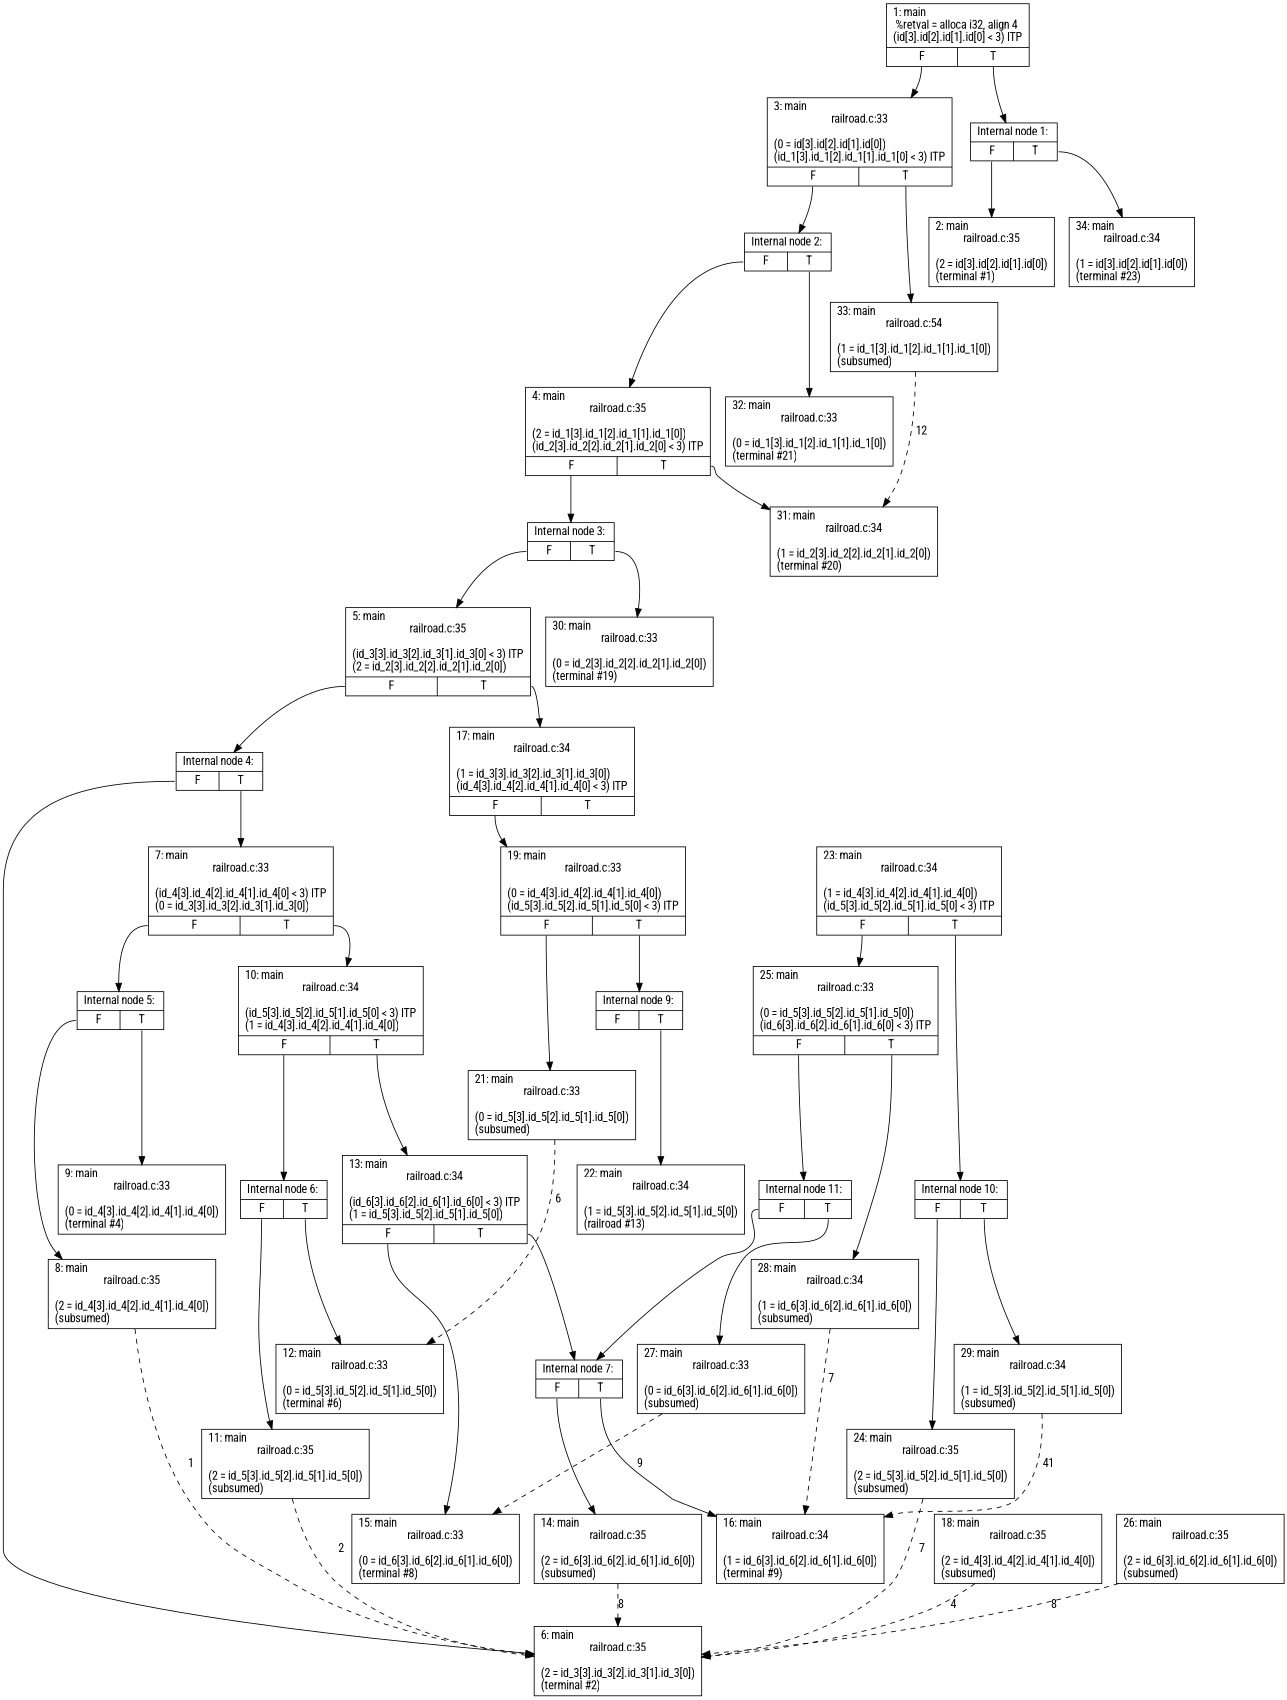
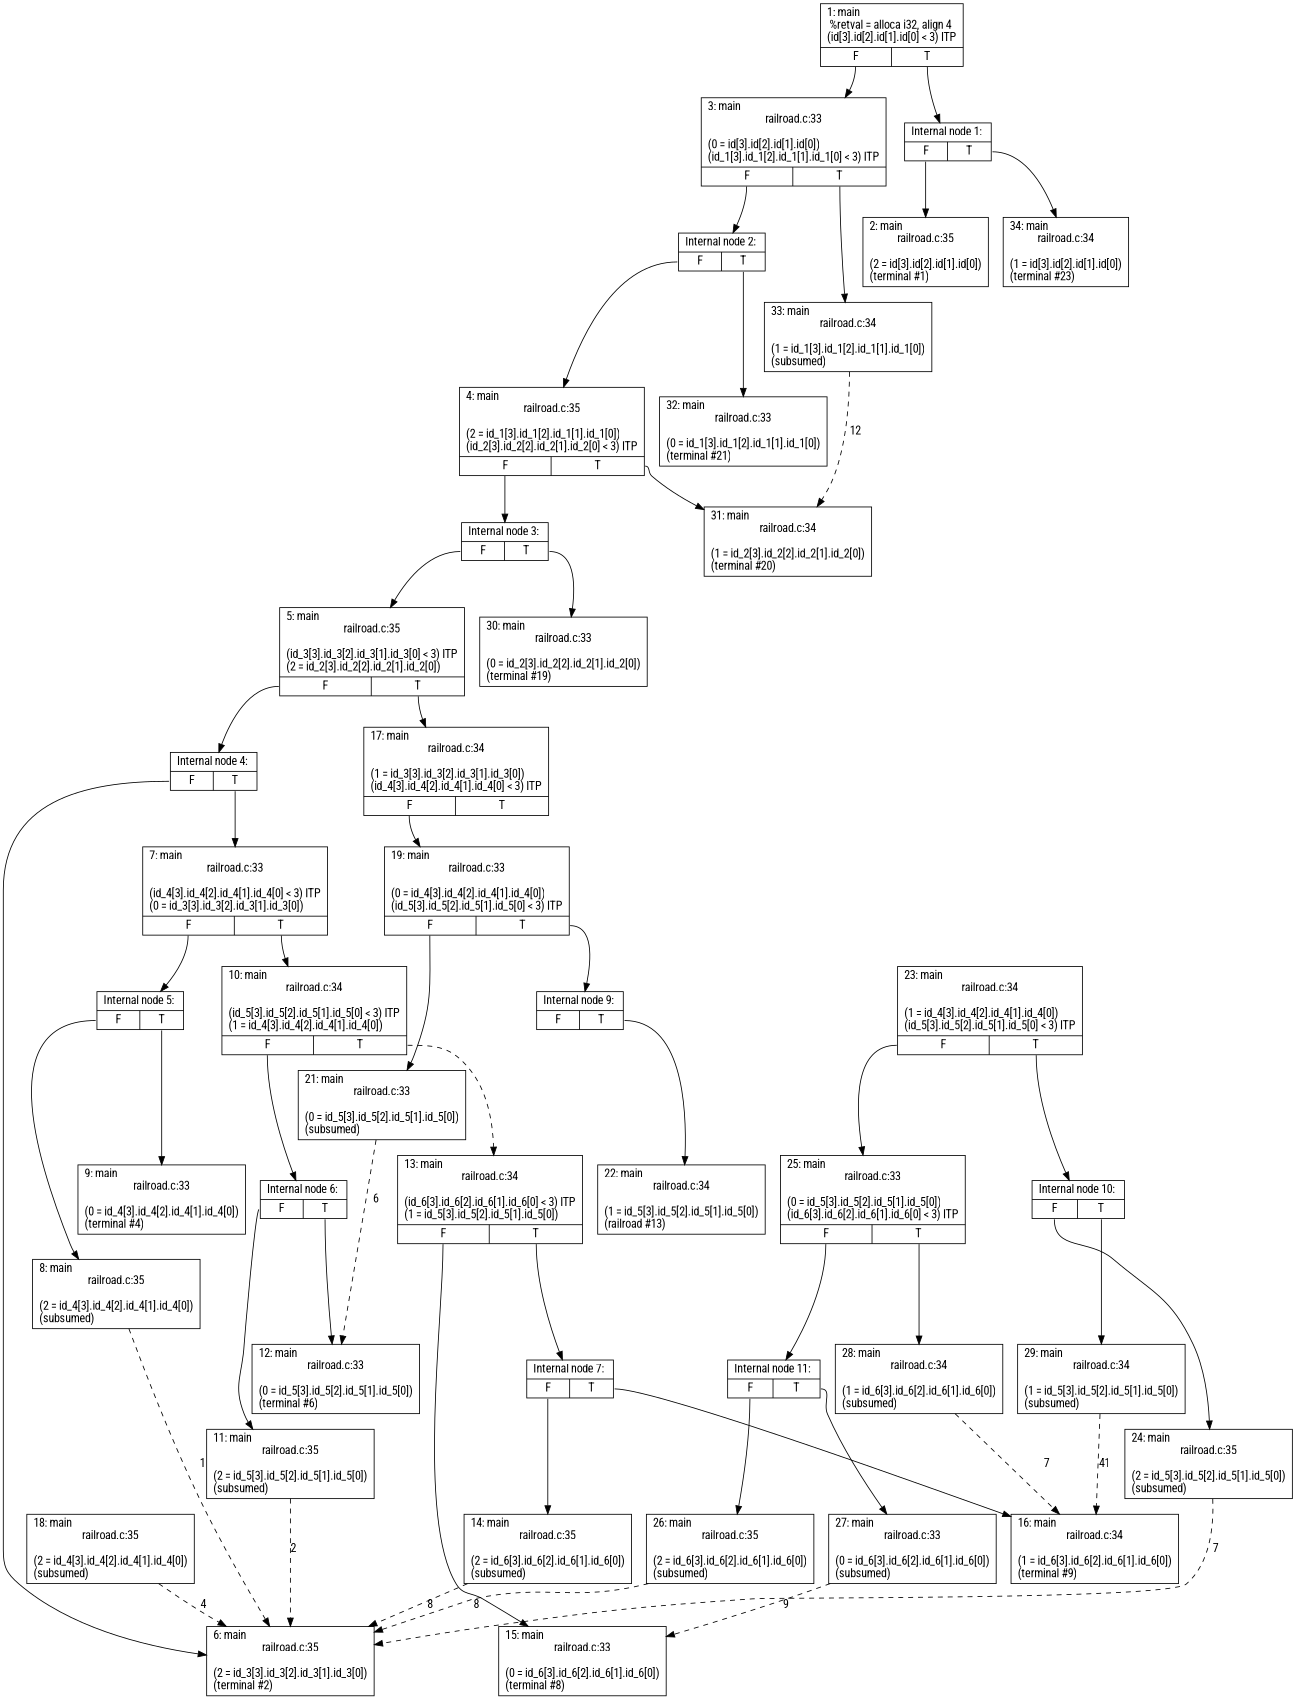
  digraph {
    fontname="Roboto Condensed"
    node [fontname="Roboto Condensed" shape=record]
    edge [fontname="Roboto Condensed" tailport=s0]
    n1 [label="{1: main\l  %retval = alloca i32, align 4\l(id[3].id[2].id[1].id[0] \< 3) ITP\l|{<s0>F|<s1>T}}"]
    n2 [label="{3: main\lrailroad.c:33\n\l(0 = id[3].id[2].id[1].id[0])\l(id_1[3].id_1[2].id_1[1].id_1[0] \< 3) ITP\l|{<s0>F|<s1>T}}"]
    n3 [label="{Internal node 1: \l|{<s0>F|<s1>T}}"]
    n4 [label="{Internal node 2: \l|{<s0>F|<s1>T}}"]
-   n5 [label="{33: main\lrailroad.c:54\n\l(1 = id_1[3].id_1[2].id_1[1].id_1[0])\l(subsumed)\l}"]
+   n5 [label="{33: main\lrailroad.c:34\n\l(1 = id_1[3].id_1[2].id_1[1].id_1[0])\l(subsumed)\l}"]
    n6 [label="{2: main\lrailroad.c:35\n\l(2 = id[3].id[2].id[1].id[0])\l(terminal #1)\l}"]
    n7 [label="{34: main\lrailroad.c:34\n\l(1 = id[3].id[2].id[1].id[0])\l(terminal #23)\l}"]
    n8 [label="{4: main\lrailroad.c:35\n\l(2 = id_1[3].id_1[2].id_1[1].id_1[0])\l(id_2[3].id_2[2].id_2[1].id_2[0] \< 3) ITP\l|{<s0>F|<s1>T}}"]
    n9 [label="{32: main\lrailroad.c:33\n\l(0 = id_1[3].id_1[2].id_1[1].id_1[0])\l(terminal #21)\l}"]
    n10 [label="{31: main\lrailroad.c:34\n\l(1 = id_2[3].id_2[2].id_2[1].id_2[0])\l(terminal #20)\l}"]
    n11 [label="{Internal node 3: \l|{<s0>F|<s1>T}}"]
    n12 [label="{5: main\lrailroad.c:35\n\l(id_3[3].id_3[2].id_3[1].id_3[0] \< 3) ITP\l(2 = id_2[3].id_2[2].id_2[1].id_2[0])\l|{<s0>F|<s1>T}}"]
    n13 [label="{30: main\lrailroad.c:33\n\l(0 = id_2[3].id_2[2].id_2[1].id_2[0])\l(terminal #19)\l}"]
    n14 [label="{Internal node 4: \l|{<s0>F|<s1>T}}"]
    n15 [label="{17: main\lrailroad.c:34\n\l(1 = id_3[3].id_3[2].id_3[1].id_3[0])\l(id_4[3].id_4[2].id_4[1].id_4[0] \< 3) ITP\l|{<s0>F|<s1>T}}"]
    n16 [label="{6: main\lrailroad.c:35\n\l(2 = id_3[3].id_3[2].id_3[1].id_3[0])\l(terminal #2)\l}"]
    n17 [label="{7: main\lrailroad.c:33\n\l(id_4[3].id_4[2].id_4[1].id_4[0] \< 3) ITP\l(0 = id_3[3].id_3[2].id_3[1].id_3[0])\l|{<s0>F|<s1>T}}"]
    n18 [label="{19: main\lrailroad.c:33\n\l(0 = id_4[3].id_4[2].id_4[1].id_4[0])\l(id_5[3].id_5[2].id_5[1].id_5[0] \< 3) ITP\l|{<s0>F|<s1>T}}"]
    n19 [label="{Internal node 5: \l|{<s0>F|<s1>T}}"]
    n20 [label="{10: main\lrailroad.c:34\n\l(id_5[3].id_5[2].id_5[1].id_5[0] \< 3) ITP\l(1 = id_4[3].id_4[2].id_4[1].id_4[0])\l|{<s0>F|<s1>T}}"]
    n21 [label="{21: main\lrailroad.c:33\n\l(0 = id_5[3].id_5[2].id_5[1].id_5[0])\l(subsumed)\l}"]
    n22 [label="{Internal node 9: \l|{<s0>F|<s1>T}}"]
    n23 [label="{8: main\lrailroad.c:35\n\l(2 = id_4[3].id_4[2].id_4[1].id_4[0])\l(subsumed)\l}"]
    n24 [label="{9: main\lrailroad.c:33\n\l(0 = id_4[3].id_4[2].id_4[1].id_4[0])\l(terminal #4)\l}"]
    n25 [label="{Internal node 6: \l|{<s0>F|<s1>T}}"]
    n26 [label="{13: main\lrailroad.c:34\n\l(id_6[3].id_6[2].id_6[1].id_6[0] \< 3) ITP\l(1 = id_5[3].id_5[2].id_5[1].id_5[0])\l|{<s0>F|<s1>T}}"]
    n27 [label="{11: main\lrailroad.c:35\n\l(2 = id_5[3].id_5[2].id_5[1].id_5[0])\l(subsumed)\l}"]
    n28 [label="{12: main\lrailroad.c:33\n\l(0 = id_5[3].id_5[2].id_5[1].id_5[0])\l(terminal #6)\l}"]
    n29 [label="{15: main\lrailroad.c:33\n\l(0 = id_6[3].id_6[2].id_6[1].id_6[0])\l(terminal #8)\l}"]
    n30 [label="{Internal node 7: \l|{<s0>F|<s1>T}}"]
    n31 [label="{14: main\lrailroad.c:35\n\l(2 = id_6[3].id_6[2].id_6[1].id_6[0])\l(subsumed)\l}"]
    n32 [label="{16: main\lrailroad.c:34\n\l(1 = id_6[3].id_6[2].id_6[1].id_6[0])\l(terminal #9)\l}"]
    n33 [label="{22: main\lrailroad.c:34\n\l(1 = id_5[3].id_5[2].id_5[1].id_5[0])\l(railroad #13)\l}"]
    n34 [label="{18: main\lrailroad.c:35\n\l(2 = id_4[3].id_4[2].id_4[1].id_4[0])\l(subsumed)\l}"]
    n35 [label="{23: main\lrailroad.c:34\n\l(1 = id_4[3].id_4[2].id_4[1].id_4[0])\l(id_5[3].id_5[2].id_5[1].id_5[0] \< 3) ITP\l|{<s0>F|<s1>T}}"]
    n36 [label="{25: main\lrailroad.c:33\n\l(0 = id_5[3].id_5[2].id_5[1].id_5[0])\l(id_6[3].id_6[2].id_6[1].id_6[0] \< 3) ITP\l|{<s0>F|<s1>T}}"]
    n37 [label="{Internal node 10: \l|{<s0>F|<s1>T}}"]
    n38 [label="{Internal node 11: \l|{<s0>F|<s1>T}}"]
    n39 [label="{28: main\lrailroad.c:34\n\l(1 = id_6[3].id_6[2].id_6[1].id_6[0])\l(subsumed)\l}"]
    n40 [label="{24: main\lrailroad.c:35\n\l(2 = id_5[3].id_5[2].id_5[1].id_5[0])\l(subsumed)\l}"]
    n41 [label="{29: main\lrailroad.c:34\n\l(1 = id_5[3].id_5[2].id_5[1].id_5[0])\l(subsumed)\l}"]
    n42 [label="{26: main\lrailroad.c:35\n\l(2 = id_6[3].id_6[2].id_6[1].id_6[0])\l(subsumed)\l}"]
    n43 [label="{27: main\lrailroad.c:33\n\l(0 = id_6[3].id_6[2].id_6[1].id_6[0])\l(subsumed)\l}"]
    n1 -> n2
    n1 -> n3 [tailport=s1]
    n2 -> n4
    n2 -> n5 [tailport=s1]
    n3 -> n6
    n3 -> n7 [tailport=s1]
    n4 -> n8
    n4 -> n9 [tailport=s1]
    n5 -> n10 [label=12 style=dashed]
    n8 -> n10 [tailport=s1]
    n8 -> n11
    n11 -> n12
    n11 -> n13 [tailport=s1]
    n12 -> n14
    n12 -> n15 [tailport=s1]
    n14 -> n16
    n14 -> n17 [tailport=s1]
    n15 -> n18
    n17 -> n19
    n17 -> n20 [tailport=s1]
    n18 -> n21
    n18 -> n22 [tailport=s1]
    n19 -> n23
    n19 -> n24 [tailport=s1]
    n20 -> n25
-   n20 -> n26 [tailport=s1]
+   n20 -> n26 [tailport=s1 style=dashed]
    n21 -> n28 [label=6 style=dashed]
    n22 -> n33 [tailport=s1]
    n23 -> n16 [label=1 style=dashed]
    n25 -> n27
    n25 -> n28 [tailport=s1]
    n26 -> n29
    n26 -> n30 [tailport=s1]
    n27 -> n16 [label=2 style=dashed]
    n30 -> n31
    n30 -> n32 [tailport=s1]
    n31 -> n16 [label=8 style=dashed]
    n34 -> n16 [label=4 style=dashed]
    n35 -> n36
    n35 -> n37 [tailport=s1]
    n36 -> n38
    n36 -> n39 [tailport=s1]
    n37 -> n40
    n37 -> n41 [tailport=s1]
-   n38 -> n30
+   n38 -> n42
    n38 -> n43 [tailport=s1]
    n39 -> n32 [label=7 style=dashed]
    n40 -> n16 [label=7 style=dashed]
    n41 -> n32 [label=41 style=dashed]
    n42 -> n16 [label=8 style=dashed]
    n43 -> n29 [label=9 style=dashed]
  }
